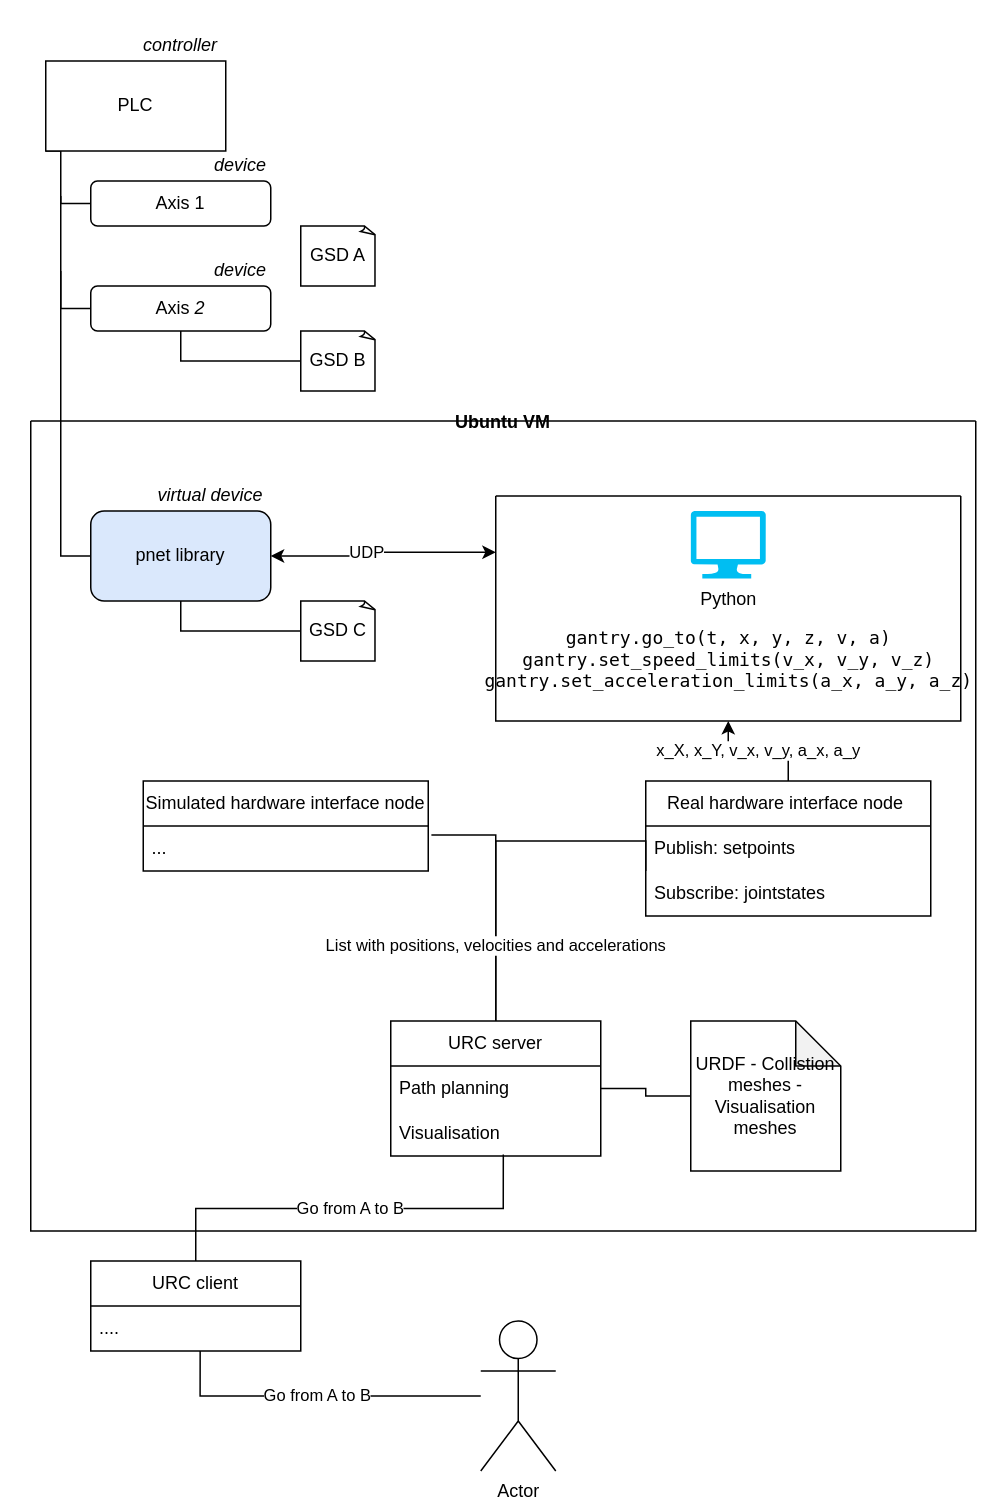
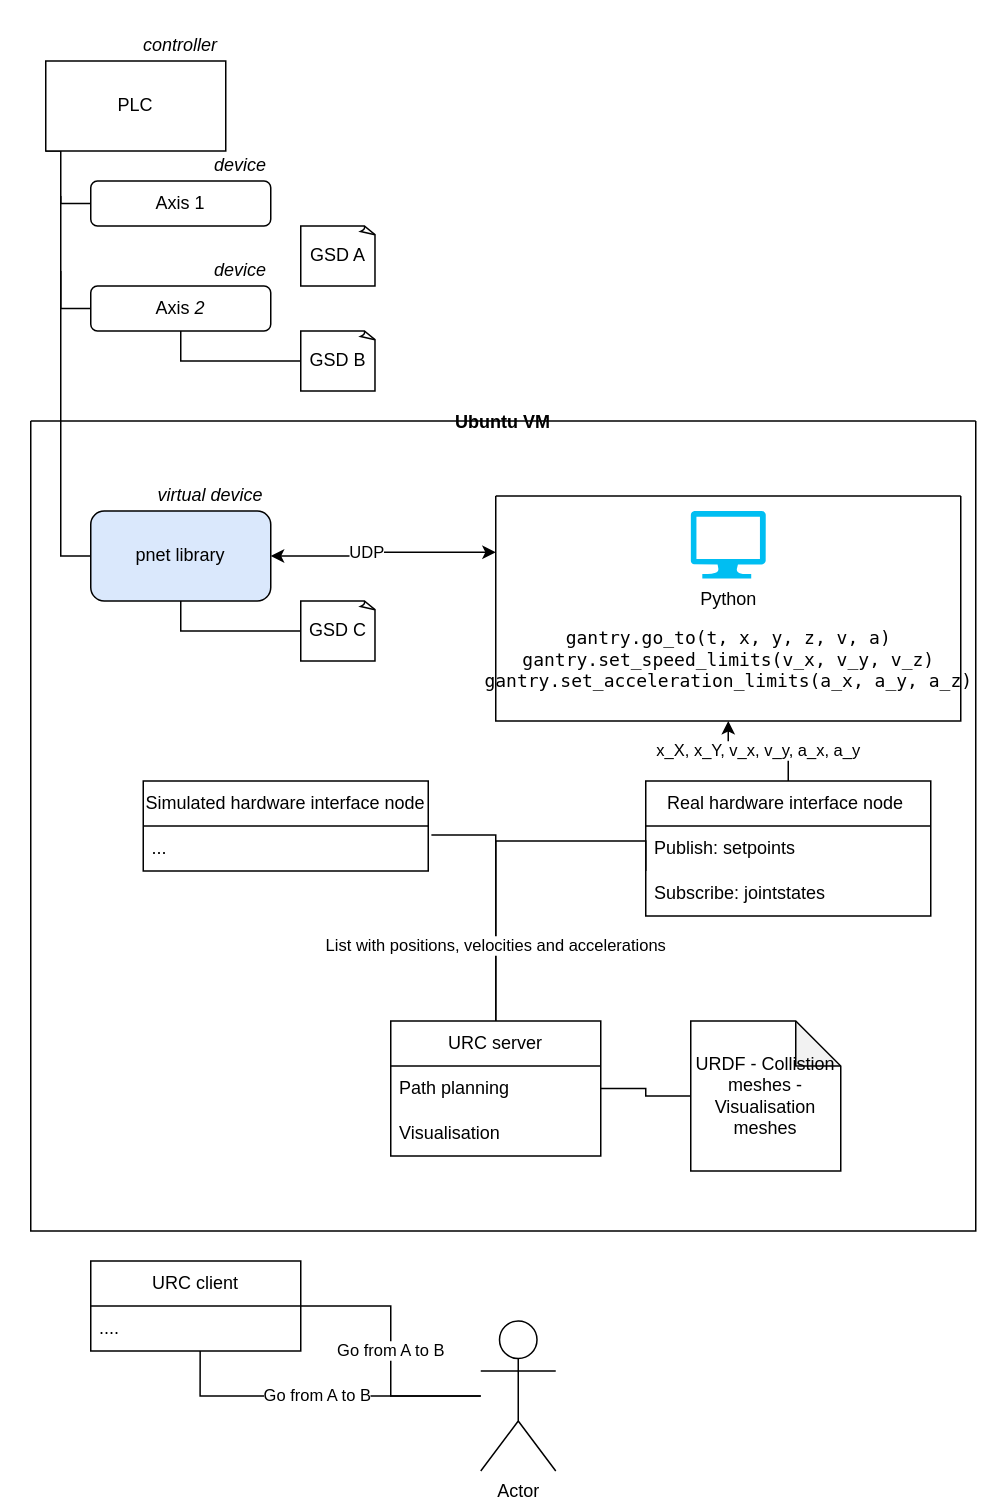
  <mxCell id="0" />
  <mxCell id="1" parent="0" />
  <mxCell id="2" style="edgeStyle=orthogonalEdgeStyle;rounded=0;orthogonalLoop=1;jettySize=auto;html=1;exitX=0;exitY=1;exitDx=0;exitDy=0;entryX=0;entryY=0.5;entryDx=0;entryDy=0;strokeColor=default;endArrow=none;endFill=0;" parent="1" source="3" target="4" edge="1"><mxGeometry relative="1" as="geometry"><Array as="points"><mxPoint x="40" y="100" /><mxPoint x="40" y="135" /></Array></mxGeometry></mxCell>
  <mxCell id="3" value="&lt;div&gt;PLC&lt;/div&gt;" style="rounded=0;whiteSpace=wrap;html=1;" parent="1" vertex="1"><mxGeometry x="30" y="40" width="120" height="60" as="geometry" /></mxCell>
  <mxCell id="4" value="&lt;div&gt;Axis 1&lt;/div&gt;" style="rounded=1;whiteSpace=wrap;html=1;" parent="1" vertex="1"><mxGeometry x="60" y="120" width="120" height="30" as="geometry" /></mxCell>
  <mxCell id="5" style="edgeStyle=orthogonalEdgeStyle;rounded=0;orthogonalLoop=1;jettySize=auto;html=1;exitX=0;exitY=0.5;exitDx=0;exitDy=0;strokeColor=default;endArrow=none;endFill=0;" parent="1" source="6" edge="1"><mxGeometry relative="1" as="geometry"><mxPoint x="40" y="130" as="targetPoint" /></mxGeometry></mxCell>
  <mxCell id="6" value="&lt;div&gt;Axis &lt;i&gt;2&lt;/i&gt;&lt;br&gt;&lt;/div&gt;" style="rounded=1;whiteSpace=wrap;html=1;" parent="1" vertex="1"><mxGeometry x="60" y="190" width="120" height="30" as="geometry" /></mxCell>
  <mxCell id="7" style="edgeStyle=orthogonalEdgeStyle;rounded=0;orthogonalLoop=1;jettySize=auto;html=1;exitX=0;exitY=0.5;exitDx=0;exitDy=0;strokeColor=default;endArrow=none;endFill=0;" parent="1" source="15" edge="1"><mxGeometry relative="1" as="geometry"><mxPoint x="40" y="180" as="targetPoint" /></mxGeometry></mxCell>
  <mxCell id="8" value="&lt;i&gt;device&lt;/i&gt;" style="text;html=1;strokeColor=none;fillColor=none;align=center;verticalAlign=middle;whiteSpace=wrap;rounded=0;" parent="1" vertex="1"><mxGeometry x="140" y="100" width="40" height="20" as="geometry" /></mxCell>
  <mxCell id="9" value="&lt;i&gt;device&lt;/i&gt;" style="text;html=1;strokeColor=none;fillColor=none;align=center;verticalAlign=middle;whiteSpace=wrap;rounded=0;" parent="1" vertex="1"><mxGeometry x="140" y="170" width="40" height="20" as="geometry" /></mxCell>
  <mxCell id="10" value="&lt;i&gt;controller&lt;/i&gt;" style="text;html=1;strokeColor=none;fillColor=none;align=center;verticalAlign=middle;whiteSpace=wrap;rounded=0;" parent="1" vertex="1"><mxGeometry x="90" y="20" width="60" height="20" as="geometry" /></mxCell>
  <mxCell id="11" value="GSD A" style="whiteSpace=wrap;html=1;shape=mxgraph.basic.document" parent="1" vertex="1"><mxGeometry x="200" y="150" width="50" height="40" as="geometry" /></mxCell>
  <mxCell id="12" style="edgeStyle=orthogonalEdgeStyle;rounded=0;orthogonalLoop=1;jettySize=auto;html=1;entryX=0.5;entryY=1;entryDx=0;entryDy=0;strokeColor=default;endArrow=none;endFill=0;" parent="1" source="13" target="6" edge="1"><mxGeometry relative="1" as="geometry" /></mxCell>
  <mxCell id="13" value="GSD B" style="whiteSpace=wrap;html=1;shape=mxgraph.basic.document" parent="1" vertex="1"><mxGeometry x="200" y="220" width="50" height="40" as="geometry" /></mxCell>
  <mxCell id="14" value="Ubuntu VM" style="swimlane;startSize=0;" parent="1" vertex="1"><mxGeometry x="20" y="280" width="630" height="540" as="geometry"><mxRectangle x="160" y="350" width="50" height="40" as="alternateBounds" /></mxGeometry></mxCell>
  <mxCell id="15" value="&lt;div&gt;pnet library&lt;/div&gt;" style="rounded=1;whiteSpace=wrap;html=1;fillColor=#dae8fc;" parent="14" vertex="1"><mxGeometry x="40" y="60" width="120" height="60" as="geometry" /></mxCell>
  <mxCell id="16" value="&lt;i&gt;virtual device&lt;/i&gt;" style="text;html=1;strokeColor=none;fillColor=none;align=center;verticalAlign=middle;whiteSpace=wrap;rounded=0;" parent="14" vertex="1"><mxGeometry x="80" y="40" width="80" height="20" as="geometry" /></mxCell>
  <mxCell id="17" style="edgeStyle=orthogonalEdgeStyle;rounded=0;orthogonalLoop=1;jettySize=auto;html=1;exitX=0;exitY=0.5;exitDx=0;exitDy=0;exitPerimeter=0;strokeColor=default;endArrow=none;endFill=0;entryX=0.5;entryY=1;entryDx=0;entryDy=0;" parent="14" source="18" target="15" edge="1"><mxGeometry relative="1" as="geometry" /></mxCell>
  <mxCell id="18" value="GSD C" style="whiteSpace=wrap;html=1;shape=mxgraph.basic.document" parent="14" vertex="1"><mxGeometry x="180" y="120" width="50" height="40" as="geometry" /></mxCell>
  <mxCell id="19" value="" style="swimlane;startSize=0;" vertex="1" parent="14"><mxGeometry x="310" y="50" width="310" height="150" as="geometry"><mxRectangle x="300" y="50" width="50" height="40" as="alternateBounds" /></mxGeometry></mxCell>
  <mxCell id="20" value="&lt;div&gt;Python&lt;/div&gt;&lt;div&gt;&lt;pre&gt;gantry.go_to(t, x, y, z, v, a)&lt;br&gt;gantry.set_speed_limits(v_x, v_y, v_z)&lt;br&gt;gantry.set_acceleration_limits(a_x, a_y, a_z)&lt;/pre&gt;&lt;/div&gt;" style="verticalLabelPosition=bottom;html=1;verticalAlign=top;align=center;strokeColor=none;fillColor=#00BEF2;shape=mxgraph.azure.computer;pointerEvents=1;" parent="19" vertex="1"><mxGeometry x="130" y="10" width="50" height="45" as="geometry" /></mxCell>
  <mxCell id="21" style="edgeStyle=orthogonalEdgeStyle;rounded=0;orthogonalLoop=1;jettySize=auto;html=1;startArrow=classic;startFill=1;exitX=0;exitY=0.25;exitDx=0;exitDy=0;" parent="14" source="19" target="15" edge="1"><mxGeometry relative="1" as="geometry" /></mxCell>
  <mxCell id="22" value="UDP" style="edgeLabel;html=1;align=center;verticalAlign=middle;resizable=0;points=[];" parent="21" vertex="1" connectable="0"><mxGeometry x="-0.267" y="-2" relative="1" as="geometry"><mxPoint x="-31" y="2" as="offset" /></mxGeometry></mxCell>
  <mxCell id="23" value="x_X, x_Y, v_x, v_y, a_x, a_y" style="edgeStyle=orthogonalEdgeStyle;rounded=0;orthogonalLoop=1;jettySize=auto;html=1;" edge="1" parent="14" source="24" target="19"><mxGeometry relative="1" as="geometry" /></mxCell>
  <mxCell id="24" value="Real hardware interface node&amp;nbsp;" style="swimlane;fontStyle=0;childLayout=stackLayout;horizontal=1;startSize=30;horizontalStack=0;resizeParent=1;resizeParentMax=0;resizeLast=0;collapsible=1;marginBottom=0;whiteSpace=wrap;html=1;" vertex="1" parent="14"><mxGeometry x="410" y="240" width="190" height="90" as="geometry" /></mxCell>
  <mxCell id="25" value="Publish: setpoints" style="text;strokeColor=none;fillColor=none;align=left;verticalAlign=middle;spacingLeft=4;spacingRight=4;overflow=hidden;points=[[0,0.5],[1,0.5]];portConstraint=eastwest;rotatable=0;whiteSpace=wrap;html=1;" vertex="1" parent="24"><mxGeometry y="30" width="190" height="30" as="geometry" /></mxCell>
  <mxCell id="26" value="Subscribe: jointstates" style="text;strokeColor=none;fillColor=none;align=left;verticalAlign=middle;spacingLeft=4;spacingRight=4;overflow=hidden;points=[[0,0.5],[1,0.5]];portConstraint=eastwest;rotatable=0;whiteSpace=wrap;html=1;" vertex="1" parent="24"><mxGeometry y="60" width="190" height="30" as="geometry" /></mxCell>
  <mxCell id="27" value="Simulated hardware interface node" style="swimlane;fontStyle=0;childLayout=stackLayout;horizontal=1;startSize=30;horizontalStack=0;resizeParent=1;resizeParentMax=0;resizeLast=0;collapsible=1;marginBottom=0;whiteSpace=wrap;html=1;" vertex="1" parent="14"><mxGeometry x="75" y="240" width="190" height="60" as="geometry" /></mxCell>
  <mxCell id="28" value="..." style="text;strokeColor=none;fillColor=none;align=left;verticalAlign=middle;spacingLeft=4;spacingRight=4;overflow=hidden;points=[[0,0.5],[1,0.5]];portConstraint=eastwest;rotatable=0;whiteSpace=wrap;html=1;" vertex="1" parent="27"><mxGeometry y="30" width="190" height="30" as="geometry" /></mxCell>
  <mxCell id="29" value="" style="edgeStyle=orthogonalEdgeStyle;rounded=0;orthogonalLoop=1;jettySize=auto;html=1;endArrow=none;endFill=0;" edge="1" parent="14" source="32" target="35"><mxGeometry relative="1" as="geometry" /></mxCell>
  <mxCell id="30" style="edgeStyle=orthogonalEdgeStyle;rounded=0;orthogonalLoop=1;jettySize=auto;html=1;entryX=1.011;entryY=0.2;entryDx=0;entryDy=0;entryPerimeter=0;startArrow=none;startFill=0;endArrow=none;endFill=0;" edge="1" parent="14" source="32" target="28"><mxGeometry relative="1" as="geometry" /></mxCell>
  <mxCell id="31" value="List with positions, velocities and accelerations" style="edgeStyle=orthogonalEdgeStyle;rounded=0;orthogonalLoop=1;jettySize=auto;html=1;entryX=0;entryY=0;entryDx=0;entryDy=0;entryPerimeter=0;startArrow=none;startFill=0;endArrow=none;endFill=0;" edge="1" parent="14" source="32" target="26"><mxGeometry x="-0.583" relative="1" as="geometry"><mxPoint as="offset" /></mxGeometry></mxCell>
  <mxCell id="32" value="URC server" style="swimlane;fontStyle=0;childLayout=stackLayout;horizontal=1;startSize=30;horizontalStack=0;resizeParent=1;resizeParentMax=0;resizeLast=0;collapsible=1;marginBottom=0;whiteSpace=wrap;html=1;" vertex="1" parent="14"><mxGeometry x="240" y="400" width="140" height="90" as="geometry" /></mxCell>
  <mxCell id="33" value="Path planning" style="text;strokeColor=none;fillColor=none;align=left;verticalAlign=middle;spacingLeft=4;spacingRight=4;overflow=hidden;points=[[0,0.5],[1,0.5]];portConstraint=eastwest;rotatable=0;whiteSpace=wrap;html=1;" vertex="1" parent="32"><mxGeometry y="30" width="140" height="30" as="geometry" /></mxCell>
  <mxCell id="34" value="Visualisation" style="text;strokeColor=none;fillColor=none;align=left;verticalAlign=middle;spacingLeft=4;spacingRight=4;overflow=hidden;points=[[0,0.5],[1,0.5]];portConstraint=eastwest;rotatable=0;whiteSpace=wrap;html=1;" vertex="1" parent="32"><mxGeometry y="60" width="140" height="30" as="geometry" /></mxCell>
  <mxCell id="35" value="URDF - Collistion meshes -Visualisation meshes" style="shape=note;whiteSpace=wrap;html=1;backgroundOutline=1;darkOpacity=0.05;" vertex="1" parent="14"><mxGeometry x="440" y="400" width="100" height="100" as="geometry" /></mxCell>
- <mxCell id="36" value="Go from A to B" style="edgeStyle=orthogonalEdgeStyle;rounded=0;orthogonalLoop=1;jettySize=auto;html=1;entryX=0.536;entryY=0.967;entryDx=0;entryDy=0;entryPerimeter=0;startArrow=none;startFill=0;endArrow=none;endFill=0;" edge="1" parent="1" source="37" target="34"><mxGeometry relative="1" as="geometry" /></mxCell>
+ <mxCell id="36" value="Go from A to B" style="edgeStyle=orthogonalEdgeStyle;rounded=0;orthogonalLoop=1;jettySize=auto;html=1;startArrow=none;startFill=0;endArrow=none;endFill=0;" edge="1" parent="1" source="37" target="40"><mxGeometry relative="1" as="geometry" /></mxCell>
  <mxCell id="37" value="URC client" style="swimlane;fontStyle=0;childLayout=stackLayout;horizontal=1;startSize=30;horizontalStack=0;resizeParent=1;resizeParentMax=0;resizeLast=0;collapsible=1;marginBottom=0;whiteSpace=wrap;html=1;" vertex="1" parent="1"><mxGeometry x="60" y="840" width="140" height="60" as="geometry" /></mxCell>
  <mxCell id="38" value="...." style="text;strokeColor=none;fillColor=none;align=left;verticalAlign=middle;spacingLeft=4;spacingRight=4;overflow=hidden;points=[[0,0.5],[1,0.5]];portConstraint=eastwest;rotatable=0;whiteSpace=wrap;html=1;" vertex="1" parent="37"><mxGeometry y="30" width="140" height="30" as="geometry" /></mxCell>
  <mxCell id="39" value="Go from A to B" style="edgeStyle=orthogonalEdgeStyle;rounded=0;orthogonalLoop=1;jettySize=auto;html=1;entryX=0.521;entryY=1;entryDx=0;entryDy=0;entryPerimeter=0;startArrow=none;startFill=0;endArrow=none;endFill=0;" edge="1" parent="1" source="40" target="38"><mxGeometry relative="1" as="geometry" /></mxCell>
  <mxCell id="40" value="Actor" style="shape=umlActor;verticalLabelPosition=bottom;verticalAlign=top;html=1;outlineConnect=0;" vertex="1" parent="1"><mxGeometry x="320" y="880" width="50" height="100" as="geometry" /></mxCell>
